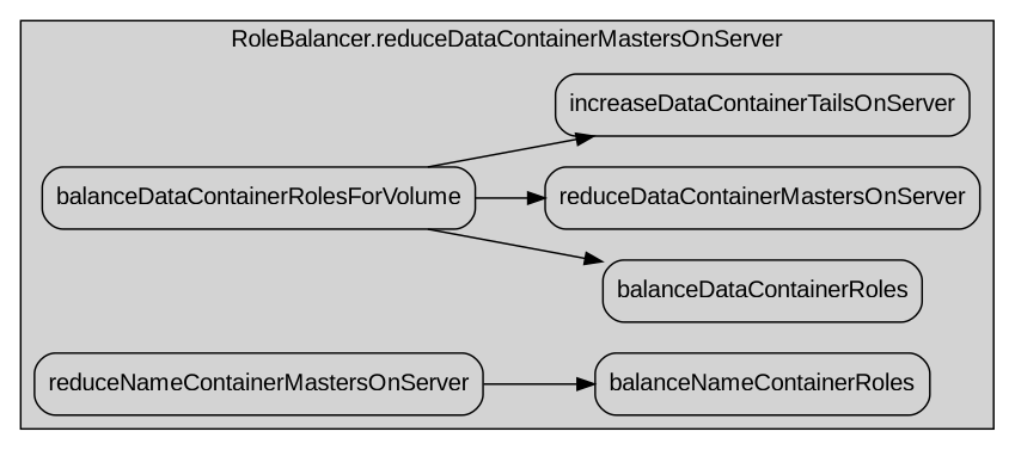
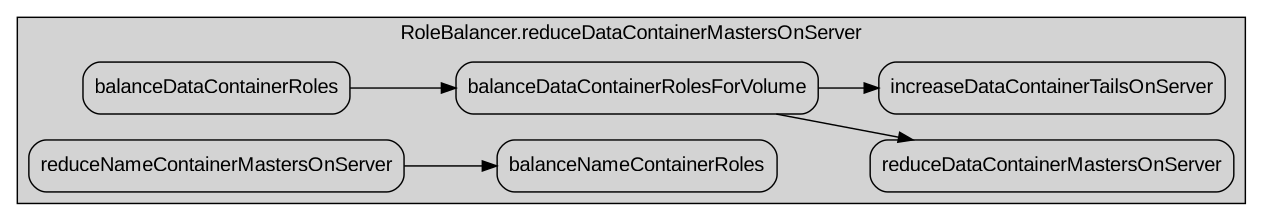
  digraph {
    compound=false
    fontname="Liberation Sans"
    rankdir=LR
    node [fontname="Liberation Sans" shape=box style=rounded]
    edge [fontname="Liberation Sans"]
    balanceDataContainerRoles
    balanceDataContainerRolesForVolume
    reduceDataContainerMastersOnServer
    increaseDataContainerTailsOnServer
    balanceNameContainerRoles
    reduceNameContainerMastersOnServer
    subgraph cluster_1 {
      label="RoleBalancer.reduceDataContainerMastersOnServer"
      style=filled
      balanceDataContainerRoles
      balanceDataContainerRolesForVolume
      reduceDataContainerMastersOnServer
      increaseDataContainerTailsOnServer
      balanceNameContainerRoles
      reduceNameContainerMastersOnServer
    }
-   balanceDataContainerRolesForVolume -> balanceDataContainerRoles
+   balanceDataContainerRoles -> balanceDataContainerRolesForVolume
    balanceDataContainerRolesForVolume -> reduceDataContainerMastersOnServer
    balanceDataContainerRolesForVolume -> increaseDataContainerTailsOnServer
    reduceNameContainerMastersOnServer -> balanceNameContainerRoles
  }
